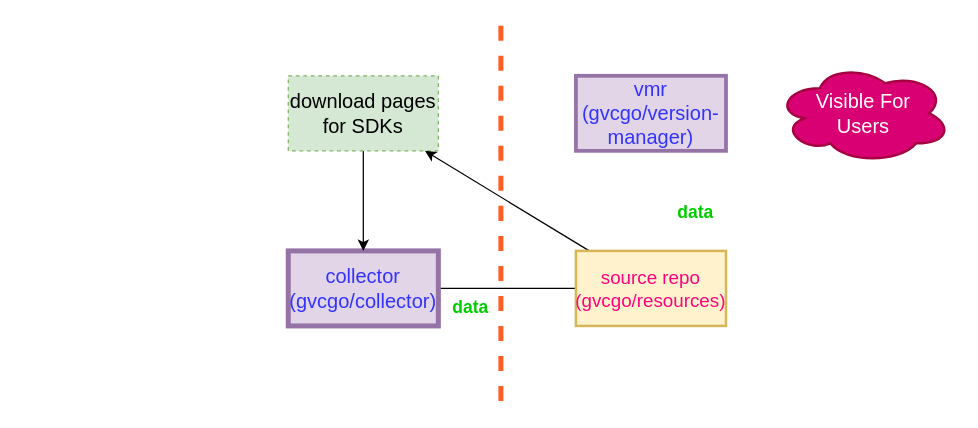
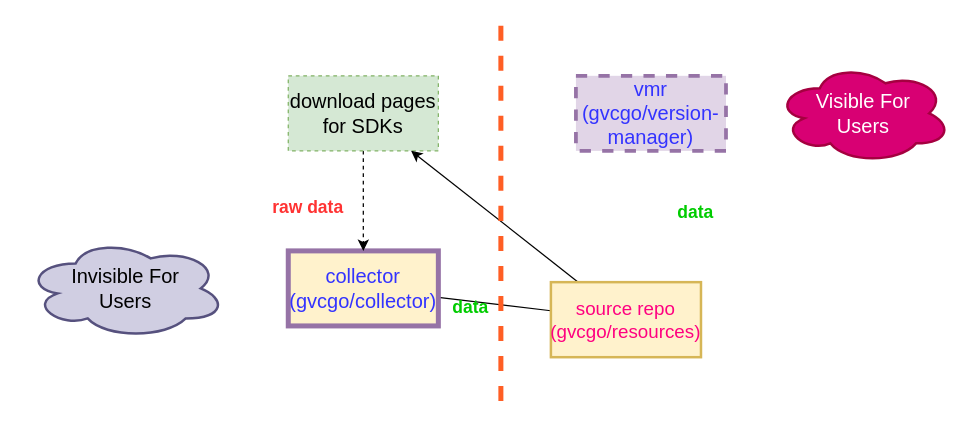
  <mxCell id="0" />
  <mxCell id="1" parent="0" />
  <mxCell id="2" style="edgeStyle=none;html=1;endArrow=none;" parent="1" source="3" target="7" edge="1"><mxGeometry relative="1" as="geometry" /></mxCell>
- <mxCell id="3" value="collector&lt;br style=&quot;font-size: 16px;&quot;&gt;(gvcgo/collector)" style="rounded=0;whiteSpace=wrap;html=1;fillColor=#e1d5e7;strokeColor=#9673a6;strokeWidth=4;fontSize=16;fontColor=#3333FF;" parent="1" vertex="1"><mxGeometry x="230" y="200" width="120" height="60" as="geometry" /></mxCell>
- <mxCell id="4" style="edgeStyle=none;html=1;align=center;" parent="1" source="5" target="3" edge="1"><mxGeometry relative="1" as="geometry" /></mxCell>
+ <mxCell id="3" value="collector&lt;br style=&quot;font-size: 16px;&quot;&gt;(gvcgo/collector)" style="rounded=0;whiteSpace=wrap;html=1;fillColor=#fff2cc;strokeColor=#9673a6;strokeWidth=4;fontSize=16;fontColor=#3333FF;" parent="1" vertex="1"><mxGeometry x="230" y="200" width="120" height="60" as="geometry" /></mxCell>
+ <mxCell id="4" style="edgeStyle=none;html=1;align=center;dashed=1;" parent="1" source="5" target="3" edge="1"><mxGeometry relative="1" as="geometry" /></mxCell>
  <mxCell id="5" value="download pages for SDKs" style="rounded=0;whiteSpace=wrap;html=1;fillColor=#d5e8d4;strokeColor=#82b366;fontSize=16;dashed=1;" parent="1" vertex="1"><mxGeometry x="230" y="60" width="120" height="60" as="geometry" /></mxCell>
  <mxCell id="6" style="edgeStyle=none;html=1;" parent="1" source="7" target="5" edge="1"><mxGeometry relative="1" as="geometry" /></mxCell>
- <mxCell id="7" value="source repo&lt;br style=&quot;font-size: 15px;&quot;&gt;(gvcgo/resources)" style="rounded=0;whiteSpace=wrap;html=1;fillColor=#fff2cc;strokeColor=#d6b656;strokeWidth=2;fontSize=15;fontColor=#FF0080;" parent="1" vertex="1"><mxGeometry x="460" y="200" width="120" height="60" as="geometry" /></mxCell>
- <mxCell id="8" value="vmr&lt;br style=&quot;font-size: 16px;&quot;&gt;(gvcgo/version-manager)" style="rounded=0;whiteSpace=wrap;html=1;fillColor=#e1d5e7;strokeColor=#9673a6;strokeWidth=3;fontSize=16;fontColor=#3333FF;" parent="1" vertex="1"><mxGeometry x="460" y="60" width="120" height="60" as="geometry" /></mxCell>
+ <mxCell id="7" value="source repo&lt;br style=&quot;font-size: 15px;&quot;&gt;(gvcgo/resources)" style="rounded=0;whiteSpace=wrap;html=1;fillColor=#fff2cc;strokeColor=#d6b656;strokeWidth=2;fontSize=15;fontColor=#FF0080;" parent="1" vertex="1"><mxGeometry x="440" y="225" width="120" height="60" as="geometry" /></mxCell>
+ <mxCell id="8" value="vmr&lt;br style=&quot;font-size: 16px;&quot;&gt;(gvcgo/version-manager)" style="rounded=0;whiteSpace=wrap;html=1;fillColor=#e1d5e7;strokeColor=#9673a6;strokeWidth=3;fontSize=16;fontColor=#3333FF;dashed=1;" parent="1" vertex="1"><mxGeometry x="460" y="60" width="120" height="60" as="geometry" /></mxCell>
  <mxCell id="9" value="" style="endArrow=none;dashed=1;html=1;strokeWidth=4;strokeColor=#FF5E24;" parent="1" edge="1"><mxGeometry width="50" height="50" relative="1" as="geometry"><mxPoint x="400" y="320" as="sourcePoint" /><mxPoint x="400" y="20" as="targetPoint" /></mxGeometry></mxCell>
  <mxCell id="10" value="Visible For&lt;br&gt;Users" style="ellipse;shape=cloud;whiteSpace=wrap;html=1;strokeWidth=2;fontSize=16;fillColor=#d80073;strokeColor=#A50040;fontColor=#ffffff;" parent="1" vertex="1"><mxGeometry x="620" y="50" width="140" height="80" as="geometry" /></mxCell>
+ <mxCell id="11" value="Invisible For&lt;br&gt;Users" style="ellipse;shape=cloud;whiteSpace=wrap;html=1;strokeWidth=2;fontSize=16;fillColor=#d0cee2;strokeColor=#56517e;" parent="1" vertex="1"><mxGeometry x="20" y="190" width="160" height="80" as="geometry" /></mxCell>
+ <mxCell id="12" value="raw data" style="text;html=1;strokeColor=none;fillColor=none;align=center;verticalAlign=middle;whiteSpace=wrap;rounded=0;fontColor=#FF3333;fontStyle=1;fontSize=14;" vertex="1" parent="1"><mxGeometry x="216" y="150" width="60" height="30" as="geometry" /></mxCell>
  <mxCell id="13" value="data" style="text;html=1;strokeColor=none;fillColor=none;align=center;verticalAlign=middle;whiteSpace=wrap;rounded=0;fontSize=14;fontColor=#00CC00;fontStyle=1" vertex="1" parent="1"><mxGeometry x="346" y="230" width="60" height="30" as="geometry" /></mxCell>
  <mxCell id="14" value="data" style="text;html=1;strokeColor=none;fillColor=none;align=center;verticalAlign=middle;whiteSpace=wrap;rounded=0;fontSize=14;fontColor=#00CC00;fontStyle=1" vertex="1" parent="1"><mxGeometry x="526" y="154" width="60" height="30" as="geometry" /></mxCell>
